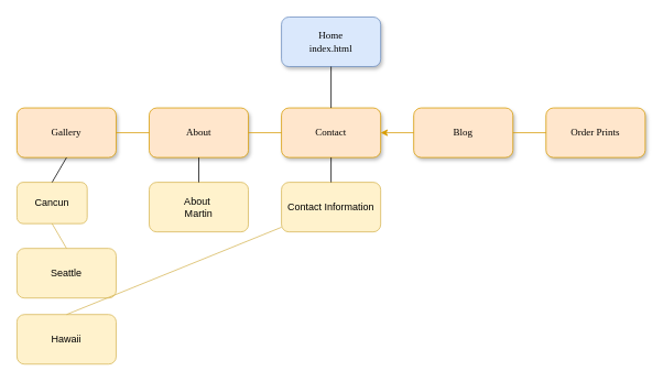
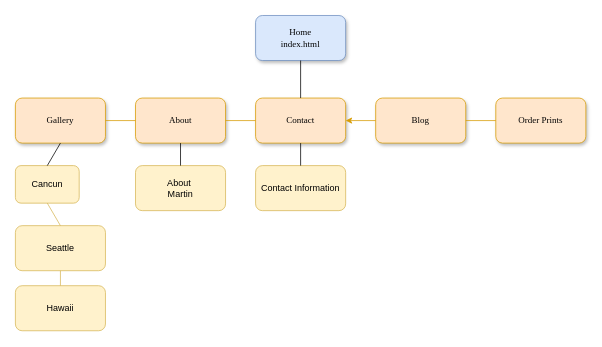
  <mxCell id="0" />
  <mxCell id="1" parent="0" />
  <mxCell id="2" value="Home&lt;br&gt;index.html" style="whiteSpace=wrap;html=1;rounded=1;shadow=1;labelBackgroundColor=none;strokeWidth=1;fontFamily=Verdana;fontSize=12;align=center;labelBorderColor=none;fillColor=#dae8fc;strokeColor=#6c8ebf;" parent="1" vertex="1"><mxGeometry x="340" y="20" width="120" height="60" as="geometry" /></mxCell>
  <mxCell id="3" value="&lt;span&gt;Gallery&lt;/span&gt;" style="whiteSpace=wrap;html=1;rounded=1;shadow=1;labelBackgroundColor=none;strokeWidth=1;fontFamily=Verdana;fontSize=12;align=center;fillColor=#ffe6cc;strokeColor=#d79b00;" parent="1" vertex="1"><mxGeometry x="20" y="130" width="120" height="60" as="geometry" /></mxCell>
  <mxCell id="4" value="&lt;span&gt;Contact&lt;/span&gt;" style="whiteSpace=wrap;html=1;rounded=1;shadow=1;labelBackgroundColor=none;strokeWidth=1;fontFamily=Verdana;fontSize=12;align=center;fillColor=#ffe6cc;strokeColor=#d79b00;" parent="1" vertex="1"><mxGeometry x="340" y="130" width="120" height="60" as="geometry" /></mxCell>
  <mxCell id="5" value="About" style="whiteSpace=wrap;html=1;rounded=1;shadow=1;fontFamily=Verdana;strokeWidth=1;fillColor=#ffe6cc;strokeColor=#d79b00;" vertex="1" parent="1"><mxGeometry x="180" y="130" width="120" height="60" as="geometry" /></mxCell>
  <mxCell id="6" value="Blog" style="whiteSpace=wrap;html=1;rounded=1;shadow=1;fontFamily=Verdana;strokeWidth=1;fillColor=#ffe6cc;strokeColor=#d79b00;" vertex="1" parent="1"><mxGeometry x="500" y="130" width="120" height="60" as="geometry" /></mxCell>
  <mxCell id="7" value="Order Prints" style="whiteSpace=wrap;html=1;rounded=1;shadow=1;fontFamily=Verdana;strokeWidth=1;fillColor=#ffe6cc;strokeColor=#d79b00;" vertex="1" parent="1"><mxGeometry x="660" y="130" width="120" height="60" as="geometry" /></mxCell>
  <mxCell id="8" value="" style="endArrow=none;html=1;entryX=0.5;entryY=1;entryDx=0;entryDy=0;" edge="1" parent="1" source="4" target="2"><mxGeometry width="50" height="50" relative="1" as="geometry"><mxPoint x="230" y="220" as="sourcePoint" /><mxPoint x="280" y="170" as="targetPoint" /></mxGeometry></mxCell>
  <mxCell id="9" value="" style="endArrow=none;html=1;entryX=1;entryY=0.5;entryDx=0;entryDy=0;exitX=0;exitY=0.5;exitDx=0;exitDy=0;fillColor=#ffe6cc;strokeColor=#d79b00;" edge="1" parent="1" source="5" target="3"><mxGeometry width="50" height="50" relative="1" as="geometry"><mxPoint x="230" y="220" as="sourcePoint" /><mxPoint x="280" y="170" as="targetPoint" /></mxGeometry></mxCell>
  <mxCell id="10" value="" style="endArrow=none;html=1;entryX=0;entryY=0.5;entryDx=0;entryDy=0;exitX=1;exitY=0.5;exitDx=0;exitDy=0;fillColor=#ffe6cc;strokeColor=#d79b00;" edge="1" parent="1" source="5" target="4"><mxGeometry width="50" height="50" relative="1" as="geometry"><mxPoint x="230" y="220" as="sourcePoint" /><mxPoint x="280" y="170" as="targetPoint" /></mxGeometry></mxCell>
  <mxCell id="11" value="Cancun" style="rounded=1;whiteSpace=wrap;html=1;fillColor=#fff2cc;strokeColor=#d6b656;" vertex="1" parent="1"><mxGeometry x="20" y="220" width="85" height="50" as="geometry" /></mxCell>
  <mxCell id="12" value="Hawaii" style="rounded=1;whiteSpace=wrap;html=1;fillColor=#fff2cc;strokeColor=#d6b656;" vertex="1" parent="1"><mxGeometry x="20" y="380" width="120" height="60" as="geometry" /></mxCell>
  <mxCell id="13" value="Seattle" style="rounded=1;whiteSpace=wrap;html=1;fillColor=#fff2cc;strokeColor=#d6b656;" vertex="1" parent="1"><mxGeometry x="20" y="300" width="120" height="60" as="geometry" /></mxCell>
  <mxCell id="14" value="" style="endArrow=none;html=1;entryX=0.5;entryY=1;entryDx=0;entryDy=0;exitX=0.5;exitY=0;exitDx=0;exitDy=0;" edge="1" parent="1" source="11" target="3"><mxGeometry width="50" height="50" relative="1" as="geometry"><mxPoint x="330" y="340" as="sourcePoint" /><mxPoint x="380" y="290" as="targetPoint" /></mxGeometry></mxCell>
  <mxCell id="15" value="" style="endArrow=none;html=1;entryX=0.5;entryY=1;entryDx=0;entryDy=0;exitX=0.5;exitY=0;exitDx=0;exitDy=0;fillColor=#fff2cc;strokeColor=#d6b656;" edge="1" parent="1" source="13" target="11"><mxGeometry width="50" height="50" relative="1" as="geometry"><mxPoint x="330" y="340" as="sourcePoint" /><mxPoint x="380" y="290" as="targetPoint" /></mxGeometry></mxCell>
- <mxCell id="16" value="" style="endArrow=none;html=1;exitX=0.5;exitY=0;exitDx=0;exitDy=0;fillColor=#fff2cc;strokeColor=#d6b656;" edge="1" parent="1" source="12" target="19"><mxGeometry width="50" height="50" relative="1" as="geometry"><mxPoint x="330" y="340" as="sourcePoint" /><mxPoint x="380" y="290" as="targetPoint" /></mxGeometry></mxCell>
+ <mxCell id="16" value="" style="endArrow=none;html=1;entryX=0.5;entryY=1;entryDx=0;entryDy=0;exitX=0.5;exitY=0;exitDx=0;exitDy=0;fillColor=#fff2cc;strokeColor=#d6b656;" edge="1" parent="1" source="12" target="13"><mxGeometry width="50" height="50" relative="1" as="geometry"><mxPoint x="330" y="340" as="sourcePoint" /><mxPoint x="380" y="290" as="targetPoint" /></mxGeometry></mxCell>
  <mxCell id="17" value="About&amp;nbsp;&lt;br&gt;Martin" style="rounded=1;whiteSpace=wrap;html=1;fillColor=#fff2cc;strokeColor=#d6b656;" vertex="1" parent="1"><mxGeometry x="180" y="220" width="120" height="60" as="geometry" /></mxCell>
  <mxCell id="18" value="" style="endArrow=none;html=1;entryX=0.5;entryY=1;entryDx=0;entryDy=0;exitX=0.5;exitY=0;exitDx=0;exitDy=0;" edge="1" parent="1" source="17" target="5"><mxGeometry width="50" height="50" relative="1" as="geometry"><mxPoint x="330" y="340" as="sourcePoint" /><mxPoint x="380" y="290" as="targetPoint" /></mxGeometry></mxCell>
  <mxCell id="19" value="Contact Information" style="rounded=1;whiteSpace=wrap;html=1;fillColor=#fff2cc;strokeColor=#d6b656;" vertex="1" parent="1"><mxGeometry x="340" y="220" width="120" height="60" as="geometry" /></mxCell>
  <mxCell id="20" value="" style="endArrow=none;html=1;entryX=0.5;entryY=1;entryDx=0;entryDy=0;exitX=0.5;exitY=0;exitDx=0;exitDy=0;" edge="1" parent="1" source="19" target="4"><mxGeometry width="50" height="50" relative="1" as="geometry"><mxPoint x="330" y="340" as="sourcePoint" /><mxPoint x="380" y="290" as="targetPoint" /></mxGeometry></mxCell>
  <mxCell id="21" value="" style="endArrow=classic;html=1;entryX=1;entryY=0.5;entryDx=0;entryDy=0;exitX=0;exitY=0.5;exitDx=0;exitDy=0;fillColor=#ffe6cc;strokeColor=#d79b00;" edge="1" parent="1" source="6" target="4"><mxGeometry width="50" height="50" relative="1" as="geometry"><mxPoint x="330" y="340" as="sourcePoint" /><mxPoint x="380" y="290" as="targetPoint" /></mxGeometry></mxCell>
  <mxCell id="22" value="" style="endArrow=none;html=1;entryX=1;entryY=0.5;entryDx=0;entryDy=0;exitX=0;exitY=0.5;exitDx=0;exitDy=0;fillColor=#ffe6cc;strokeColor=#d79b00;" edge="1" parent="1" source="7" target="6"><mxGeometry width="50" height="50" relative="1" as="geometry"><mxPoint x="330" y="340" as="sourcePoint" /><mxPoint x="380" y="290" as="targetPoint" /></mxGeometry></mxCell>
